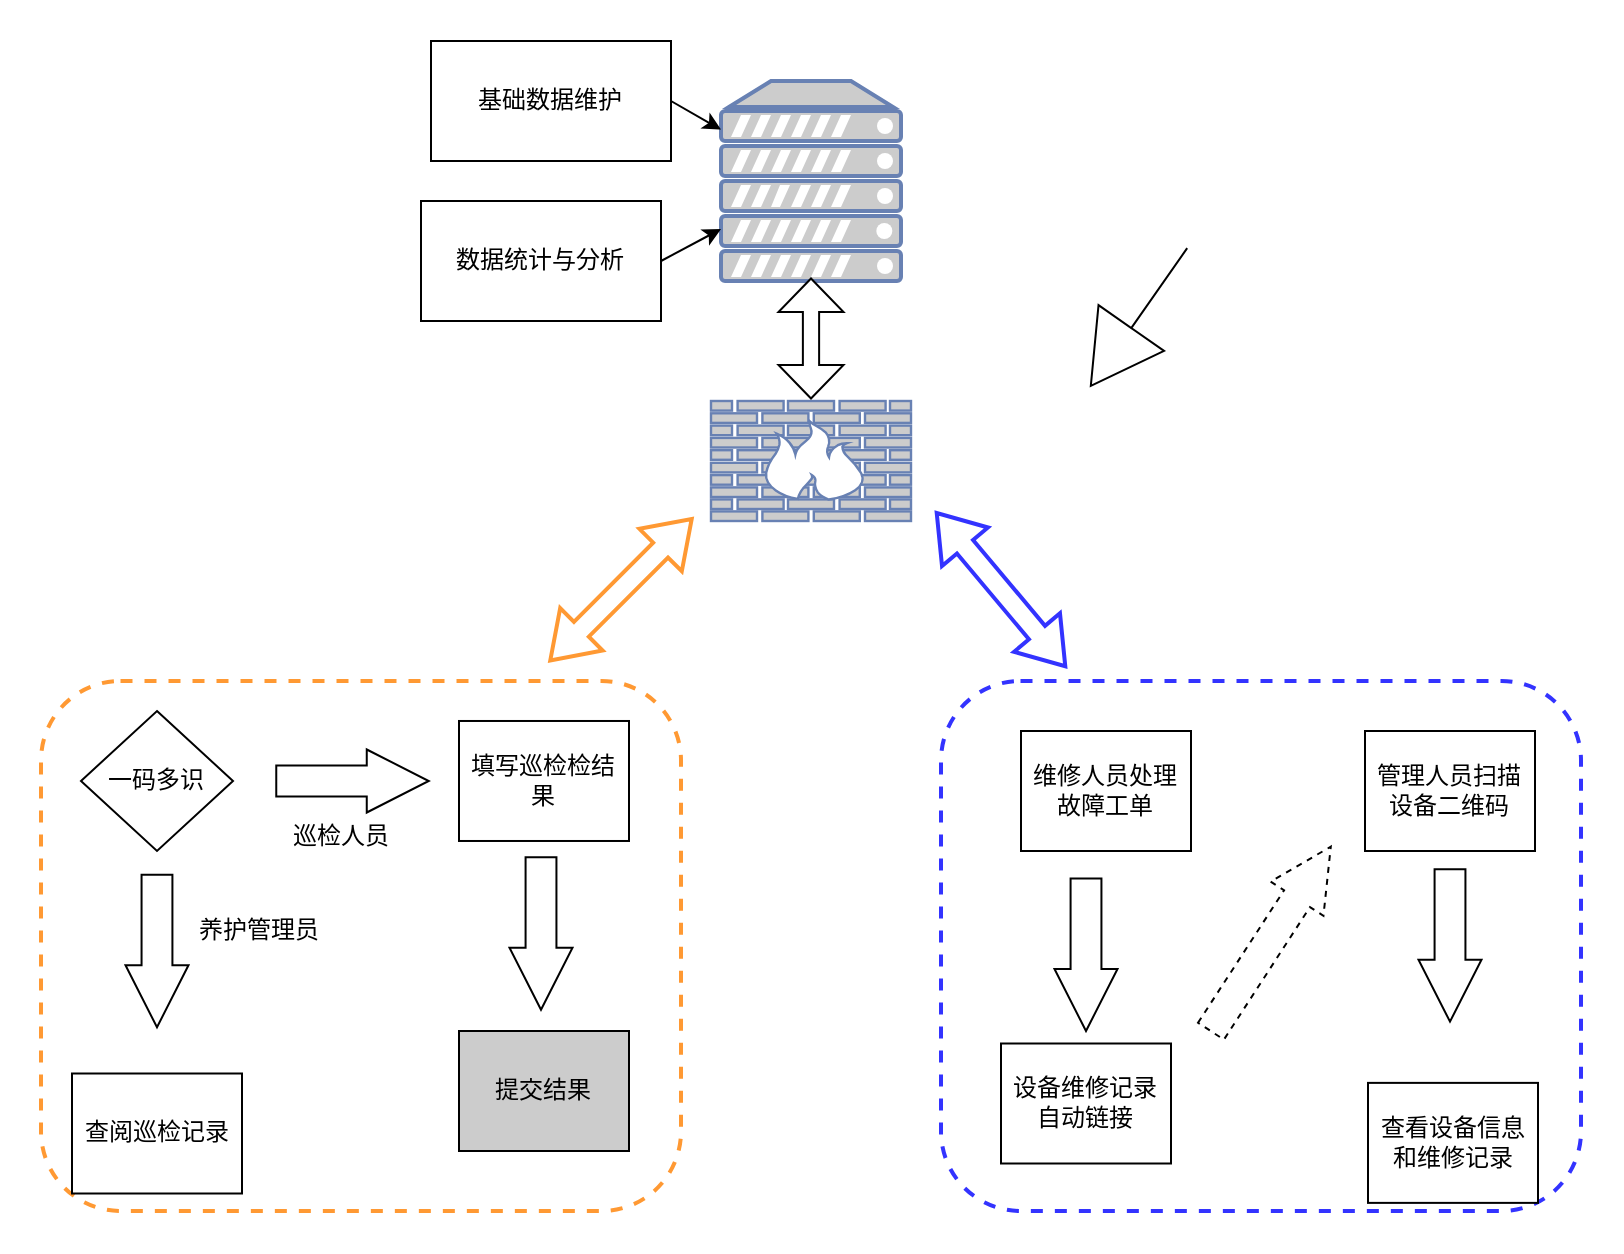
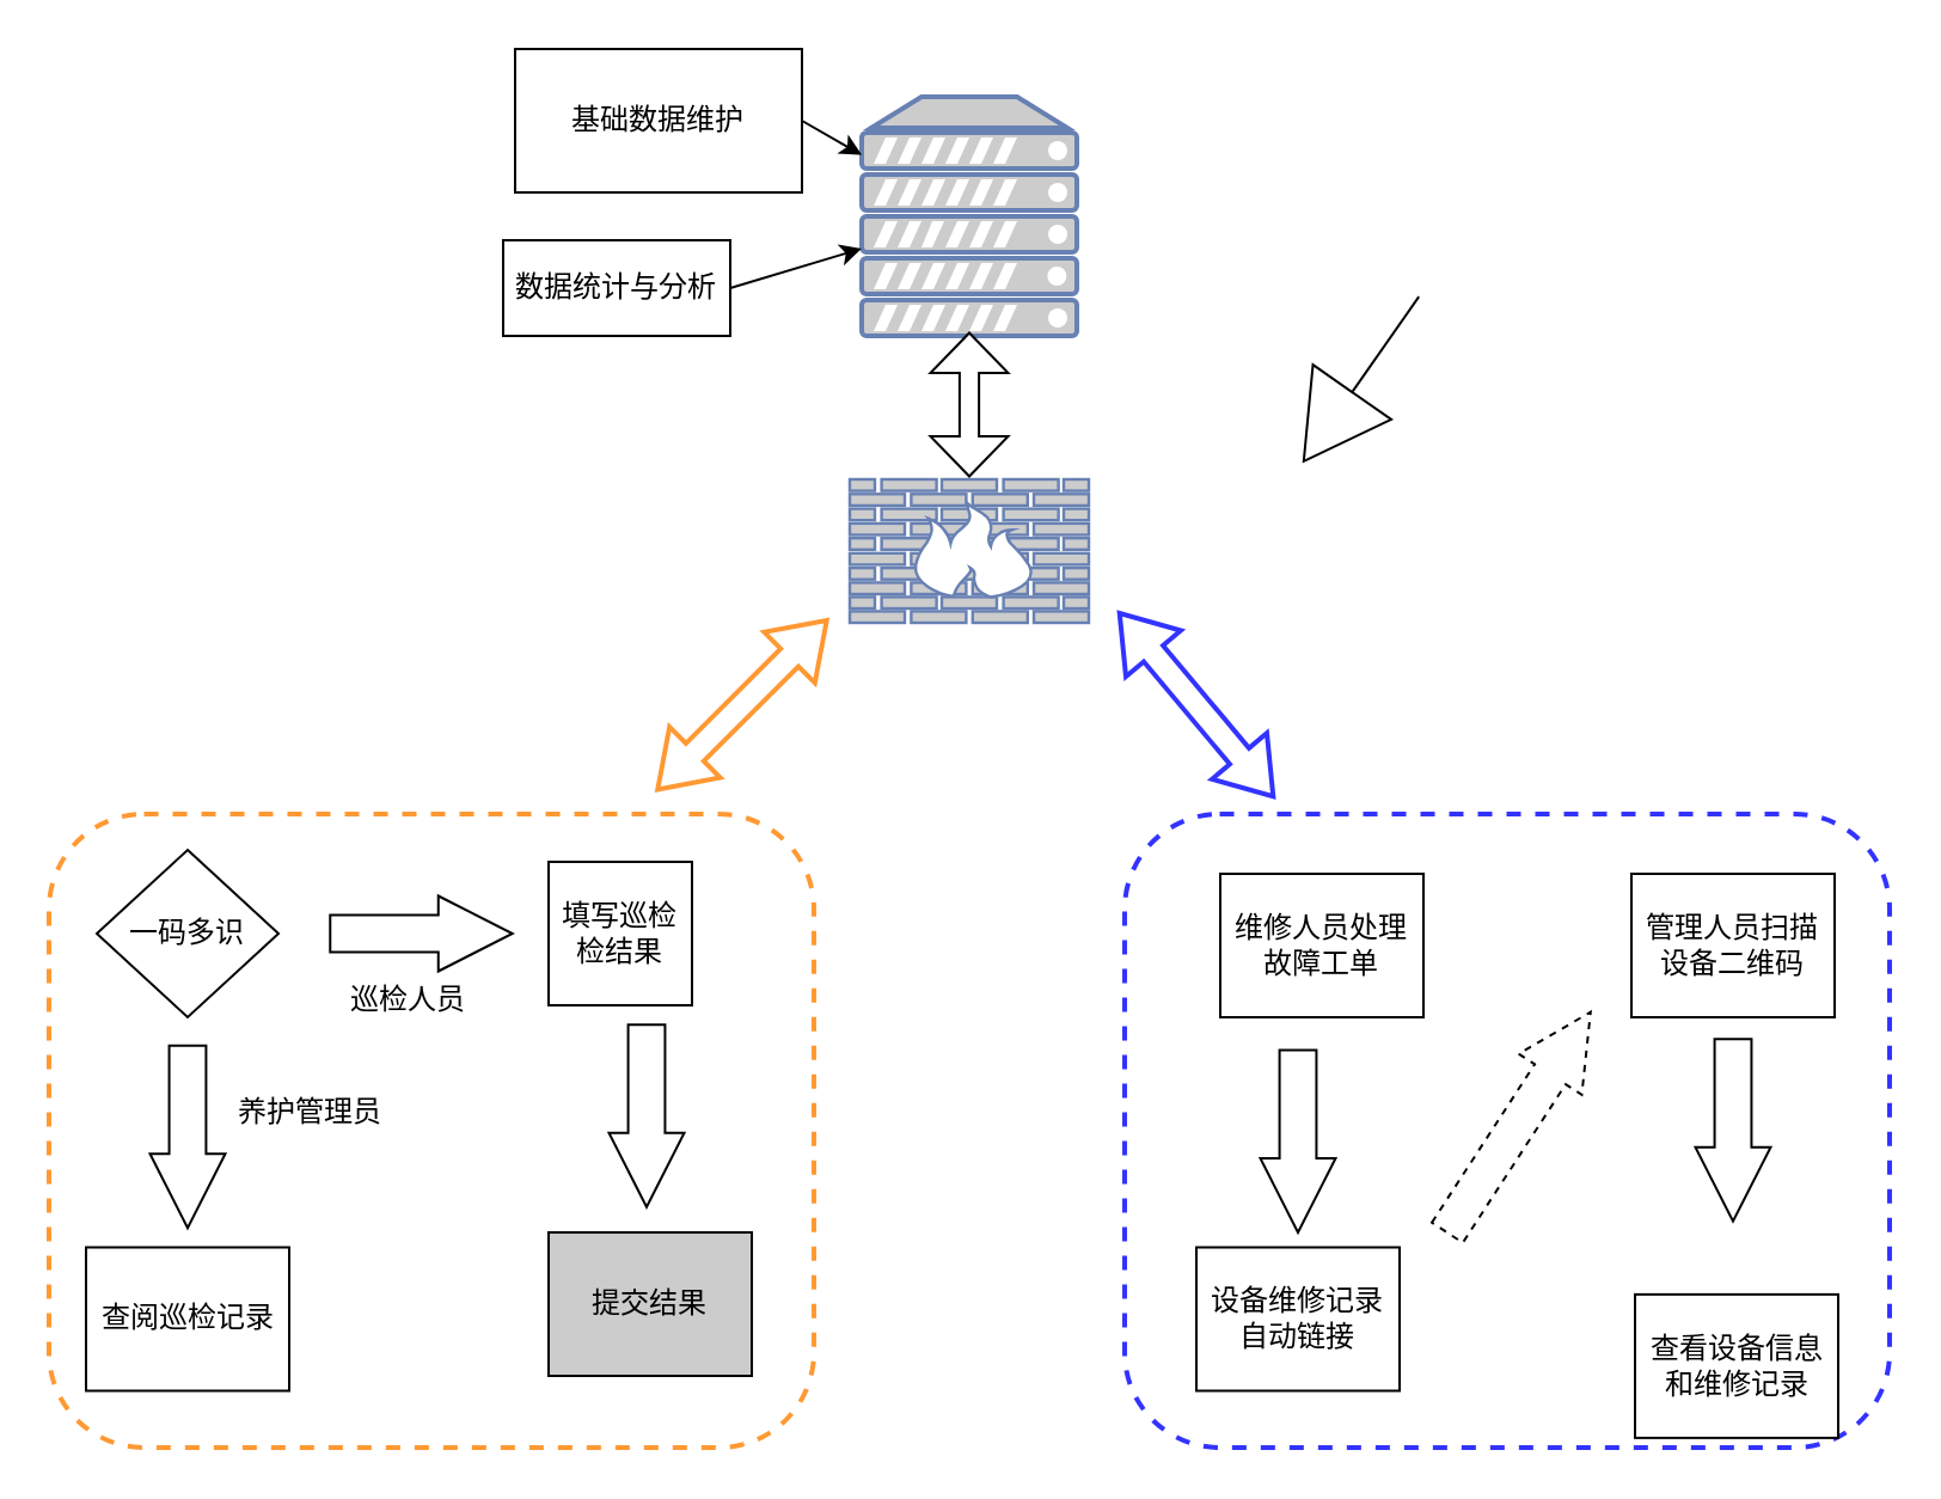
  <mxCell id="0" />
  <mxCell id="1" parent="0" />
  <mxCell id="2" value="" style="rounded=1;whiteSpace=wrap;html=1;dashed=1;fillColor=none;strokeWidth=2;strokeColor=#FF9933;" vertex="1" parent="1"><mxGeometry x="20" y="340" width="320" height="265" as="geometry" /></mxCell>
  <mxCell id="3" value="" style="fontColor=#0066CC;verticalAlign=top;verticalLabelPosition=bottom;labelPosition=center;align=center;html=1;outlineConnect=0;fillColor=#CCCCCC;strokeColor=#6881B3;gradientColor=none;gradientDirection=north;strokeWidth=2;shape=mxgraph.networks.server;" vertex="1" parent="1"><mxGeometry x="360" y="40" width="90" height="100" as="geometry" /></mxCell>
  <mxCell id="4" value="" style="fontColor=#0066CC;verticalAlign=top;verticalLabelPosition=bottom;labelPosition=center;align=center;html=1;outlineConnect=0;fillColor=#CCCCCC;strokeColor=#6881B3;gradientColor=none;gradientDirection=north;strokeWidth=2;shape=mxgraph.networks.firewall;" vertex="1" parent="1"><mxGeometry x="355" y="200" width="100" height="60" as="geometry" /></mxCell>
  <mxCell id="5" value="" style="html=1;shadow=0;dashed=0;align=center;verticalAlign=middle;shape=mxgraph.arrows2.twoWayArrow;dy=0.75;dx=16.75;rotation=-90;" vertex="1" parent="1"><mxGeometry x="375" y="152.5" width="60" height="32.5" as="geometry" /></mxCell>
  <mxCell id="6" style="rounded=0;orthogonalLoop=1;jettySize=auto;html=1;exitX=1;exitY=0.5;exitDx=0;exitDy=0;" edge="1" parent="1" source="7" target="3"><mxGeometry relative="1" as="geometry" /></mxCell>
  <mxCell id="7" value="基础数据维护" style="rounded=0;whiteSpace=wrap;html=1;" vertex="1" parent="1"><mxGeometry x="215" y="20" width="120" height="60" as="geometry" /></mxCell>
  <mxCell id="8" style="edgeStyle=none;rounded=0;orthogonalLoop=1;jettySize=auto;html=1;exitX=1;exitY=0.5;exitDx=0;exitDy=0;" edge="1" parent="1" source="9" target="3"><mxGeometry relative="1" as="geometry" /></mxCell>
- <mxCell id="9" value="数据统计与分析" style="rounded=0;whiteSpace=wrap;html=1;" vertex="1" parent="1"><mxGeometry x="210" y="100" width="120" height="60" as="geometry" /></mxCell>
+ <mxCell id="9" value="数据统计与分析" style="rounded=0;whiteSpace=wrap;html=1;" vertex="1" parent="1"><mxGeometry x="210" y="100" width="95" height="40" as="geometry" /></mxCell>
  <mxCell id="10" value="" style="html=1;shadow=0;dashed=0;align=center;verticalAlign=middle;shape=mxgraph.arrows2.arrow;dy=1;dx=35.28;direction=south;notch=0;rotation=35;" vertex="1" parent="1"><mxGeometry x="549" y="116" width="40" height="84" as="geometry" /></mxCell>
  <mxCell id="11" value="一码多识" style="rhombus;whiteSpace=wrap;html=1;" vertex="1" parent="1"><mxGeometry x="40" y="355" width="76" height="70" as="geometry" /></mxCell>
- <mxCell id="12" value="查阅巡检记录" style="rounded=0;whiteSpace=wrap;html=1;" vertex="1" parent="1"><mxGeometry x="35.5" y="536.25" width="85" height="60" as="geometry" /></mxCell>
+ <mxCell id="12" value="查阅巡检记录" style="rounded=0;whiteSpace=wrap;html=1;" vertex="1" parent="1"><mxGeometry x="35.5" y="521.25" width="85" height="60" as="geometry" /></mxCell>
  <mxCell id="13" value="" style="html=1;shadow=0;dashed=0;align=center;verticalAlign=middle;shape=mxgraph.arrows2.arrow;dy=0.51;dx=31;direction=south;notch=0;rotation=-90;" vertex="1" parent="1"><mxGeometry x="160" y="351.87" width="31.5" height="76.25" as="geometry" /></mxCell>
- <mxCell id="14" value="填写巡检检结果" style="rounded=0;whiteSpace=wrap;html=1;" vertex="1" parent="1"><mxGeometry x="229" y="359.99" width="85" height="60" as="geometry" /></mxCell>
+ <mxCell id="14" value="填写巡检检结果" style="rounded=0;whiteSpace=wrap;html=1;" vertex="1" parent="1"><mxGeometry x="229" y="359.99" width="60" height="60" as="geometry" /></mxCell>
  <mxCell id="15" value="巡检人员" style="text;html=1;align=center;verticalAlign=middle;resizable=0;points=[];autosize=1;strokeColor=none;" vertex="1" parent="1"><mxGeometry x="140" y="408.12" width="60" height="20" as="geometry" /></mxCell>
  <mxCell id="16" value="养护管理员" style="text;html=1;resizable=0;autosize=1;align=center;verticalAlign=middle;points=[];fillColor=none;strokeColor=none;rounded=0;" vertex="1" parent="1"><mxGeometry x="89" y="455" width="80" height="20" as="geometry" /></mxCell>
  <mxCell id="17" value="" style="html=1;shadow=0;dashed=0;align=center;verticalAlign=middle;shape=mxgraph.arrows2.arrow;dy=0.51;dx=31;direction=south;notch=0;rotation=0;" vertex="1" parent="1"><mxGeometry x="62.25" y="436.88" width="31.5" height="76.25" as="geometry" /></mxCell>
  <mxCell id="18" value="" style="html=1;shadow=0;dashed=0;align=center;verticalAlign=middle;shape=mxgraph.arrows2.arrow;dy=0.51;dx=31;direction=south;notch=0;rotation=0;" vertex="1" parent="1"><mxGeometry x="254.25" y="428.12" width="31.5" height="76.25" as="geometry" /></mxCell>
  <mxCell id="19" value="提交结果" style="rounded=0;whiteSpace=wrap;html=1;fillColor=#cccccc;" vertex="1" parent="1"><mxGeometry x="229" y="515" width="85" height="60" as="geometry" /></mxCell>
  <mxCell id="20" value="" style="rounded=1;whiteSpace=wrap;html=1;dashed=1;fillColor=none;strokeWidth=2;strokeColor=#3333FF;" vertex="1" parent="1"><mxGeometry x="470" y="340" width="320" height="265" as="geometry" /></mxCell>
  <mxCell id="21" value="维修人员处理故障工单" style="rounded=0;whiteSpace=wrap;html=1;" vertex="1" parent="1"><mxGeometry x="510" y="365" width="85" height="60" as="geometry" /></mxCell>
  <mxCell id="22" value="" style="html=1;shadow=0;dashed=0;align=center;verticalAlign=middle;shape=mxgraph.arrows2.arrow;dy=0.51;dx=31;direction=south;notch=0;rotation=0;" vertex="1" parent="1"><mxGeometry x="526.75" y="438.75" width="31.5" height="76.25" as="geometry" /></mxCell>
  <mxCell id="23" value="" style="html=1;shadow=0;dashed=0;align=center;verticalAlign=middle;shape=mxgraph.arrows2.arrow;dy=0.51;dx=31;direction=south;notch=0;rotation=0;" vertex="1" parent="1"><mxGeometry x="708.75" y="434.06" width="31.5" height="76.25" as="geometry" /></mxCell>
  <mxCell id="24" value="查看设备信息和维修记录" style="rounded=0;whiteSpace=wrap;html=1;" vertex="1" parent="1"><mxGeometry x="683.5" y="540.94" width="85" height="60" as="geometry" /></mxCell>
  <mxCell id="25" value="设备维修记录自动链接" style="rounded=0;whiteSpace=wrap;html=1;" vertex="1" parent="1"><mxGeometry x="500" y="521.25" width="85" height="60" as="geometry" /></mxCell>
  <mxCell id="26" value="管理人员扫描设备二维码" style="rounded=0;whiteSpace=wrap;html=1;" vertex="1" parent="1"><mxGeometry x="682" y="365" width="85" height="60" as="geometry" /></mxCell>
  <mxCell id="27" value="" style="html=1;shadow=0;dashed=1;align=center;verticalAlign=middle;shape=mxgraph.arrows2.arrow;dy=0.51;dx=31;direction=south;notch=0;rotation=-147;" vertex="1" parent="1"><mxGeometry x="619.19" y="413.97" width="31.5" height="110" as="geometry" /></mxCell>
  <mxCell id="28" value="" style="html=1;shadow=0;dashed=0;align=center;verticalAlign=middle;shape=mxgraph.arrows2.twoWayArrow;dy=0.65;dx=22;strokeWidth=2;fillColor=none;gradientColor=none;rotation=-45;strokeColor=#FF9933;" vertex="1" parent="1"><mxGeometry x="260" y="279.33" width="100" height="30" as="geometry" /></mxCell>
  <mxCell id="29" value="" style="html=1;shadow=0;dashed=0;align=center;verticalAlign=middle;shape=mxgraph.arrows2.twoWayArrow;dy=0.65;dx=22;strokeWidth=2;fillColor=none;gradientColor=none;rotation=-130;strokeColor=#3333FF;" vertex="1" parent="1"><mxGeometry x="450" y="279.33" width="100" height="30" as="geometry" /></mxCell>
